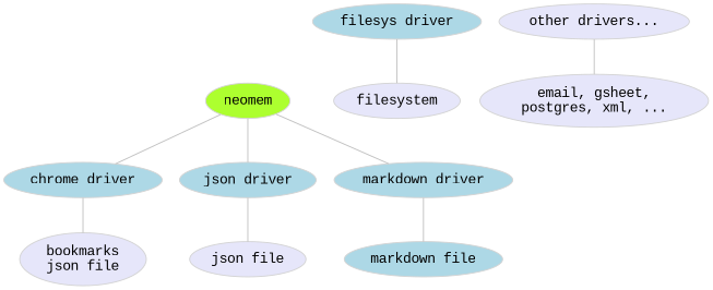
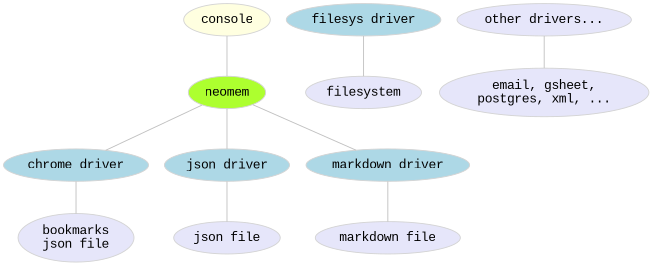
  graph {
    fontname="Liberation Mono"
    node [color=lightgray fillcolor=lavender fontname="Liberation Mono" style=filled]
    edge [color=gray fontcolor=gray fontname="Liberation Mono"]
+   console [fillcolor=lightyellow]
    n2 [fillcolor=greenyellow label=neomem]
    n3 [fillcolor=lightblue label="chrome driver"]
    n4 [fillcolor=lightblue label="json driver"]
    n5 [fillcolor=lightblue label="markdown driver"]
    n6 [label="bookmarks\njson file"]
    n7 [fillcolor=lightblue label="filesys driver"]
    n8 [label=filesystem]
    n9 [label="json file"]
-   n10 [fillcolor=lightblue label="markdown file"]
+   n10 [label="markdown file"]
    n11 [label="other drivers..."]
    n12 [label="email, gsheet,\npostgres, xml, ..."]
+   console -- n2
    n2 -- n3
    n2 -- n4
    n2 -- n5
    n3 -- n6
    n4 -- n9
    n5 -- n10
    n7 -- n8
    n11 -- n12
  }
